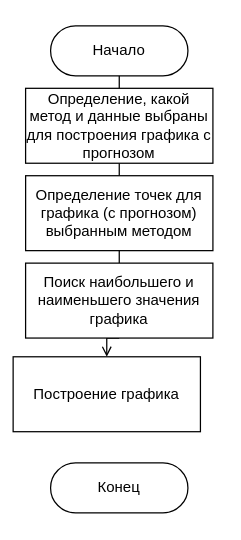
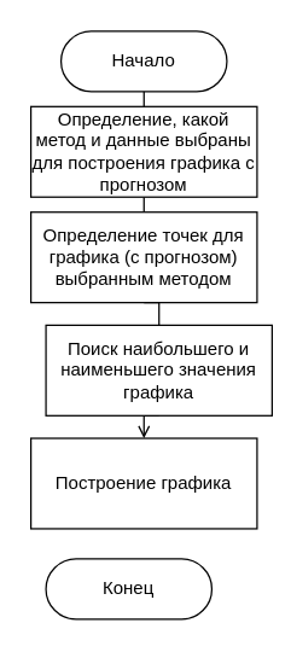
  <mxCell id="0" />
  <mxCell id="1" parent="0" />
  <mxCell id="2" style="edgeStyle=orthogonalEdgeStyle;rounded=0;orthogonalLoop=1;jettySize=auto;html=1;exitX=0.5;exitY=1;exitDx=0;exitDy=0;entryX=0.5;entryY=0;entryDx=0;entryDy=0;endArrow=none;endFill=0;" edge="1" parent="1" source="3" target="5"><mxGeometry relative="1" as="geometry" /></mxCell>
  <mxCell id="3" value="Начало" style="rounded=1;whiteSpace=wrap;html=1;arcSize=50;" vertex="1" parent="1"><mxGeometry x="40.01" y="20" width="110" height="40" as="geometry" /></mxCell>
  <mxCell id="4" style="edgeStyle=orthogonalEdgeStyle;rounded=0;orthogonalLoop=1;jettySize=auto;html=1;exitX=0.5;exitY=1;exitDx=0;exitDy=0;entryX=0.5;entryY=0;entryDx=0;entryDy=0;endArrow=none;endFill=0;" edge="1" parent="1" source="5" target="8"><mxGeometry relative="1" as="geometry" /></mxCell>
  <mxCell id="5" value="Определение, какой метод и данные выбраны для построения графика с прогнозом" style="rounded=0;whiteSpace=wrap;html=1;" vertex="1" parent="1"><mxGeometry x="20" y="70" width="150.01" height="60" as="geometry" /></mxCell>
- <mxCell id="6" value="Конец" style="rounded=1;whiteSpace=wrap;html=1;arcSize=50;" vertex="1" parent="1"><mxGeometry x="40" y="370" width="110" height="40" as="geometry" /></mxCell>
+ <mxCell id="6" value="Конец" style="rounded=1;whiteSpace=wrap;html=1;arcSize=50;" vertex="1" parent="1"><mxGeometry x="30" y="370" width="110" height="40" as="geometry" /></mxCell>
  <mxCell id="7" style="edgeStyle=orthogonalEdgeStyle;rounded=0;orthogonalLoop=1;jettySize=auto;html=1;exitX=0.5;exitY=1;exitDx=0;exitDy=0;entryX=0.5;entryY=0;entryDx=0;entryDy=0;endArrow=none;endFill=0;" edge="1" parent="1" source="8" target="10"><mxGeometry relative="1" as="geometry" /></mxCell>
  <mxCell id="8" value="Определение точек для графика (с прогнозом) выбранным методом" style="rounded=0;whiteSpace=wrap;html=1;" vertex="1" parent="1"><mxGeometry x="20.02" y="140" width="149.99" height="60" as="geometry" /></mxCell>
  <mxCell id="9" style="edgeStyle=orthogonalEdgeStyle;rounded=0;orthogonalLoop=1;jettySize=auto;html=1;exitX=0.5;exitY=1;exitDx=0;exitDy=0;entryX=0.5;entryY=0;entryDx=0;entryDy=0;endArrow=open;endFill=0;" edge="1" parent="1" source="10" target="11"><mxGeometry relative="1" as="geometry" /></mxCell>
- <mxCell id="10" value="&lt;span style=&quot;white-space: normal&quot;&gt;Поиск наибольшего и наименьшего значения графика&lt;/span&gt;" style="rounded=0;whiteSpace=wrap;html=1;" vertex="1" parent="1"><mxGeometry x="20" y="210" width="149.99" height="60" as="geometry" /></mxCell>
- <mxCell id="11" value="&lt;span style=&quot;white-space: normal&quot;&gt;Построение графика&lt;/span&gt;" style="rounded=0;whiteSpace=wrap;html=1;" vertex="1" parent="1"><mxGeometry x="10.02" y="285" width="149.99" height="60" as="geometry" /></mxCell>
+ <mxCell id="10" value="&lt;span style=&quot;white-space: normal&quot;&gt;Поиск наибольшего и наименьшего значения графика&lt;/span&gt;" style="rounded=0;whiteSpace=wrap;html=1;" vertex="1" parent="1"><mxGeometry x="30" y="215" width="149.99" height="60" as="geometry" /></mxCell>
+ <mxCell id="11" value="&lt;span style=&quot;white-space: normal&quot;&gt;Построение графика&lt;/span&gt;" style="rounded=0;whiteSpace=wrap;html=1;" vertex="1" parent="1"><mxGeometry x="20.02" y="290" width="149.99" height="60" as="geometry" /></mxCell>
